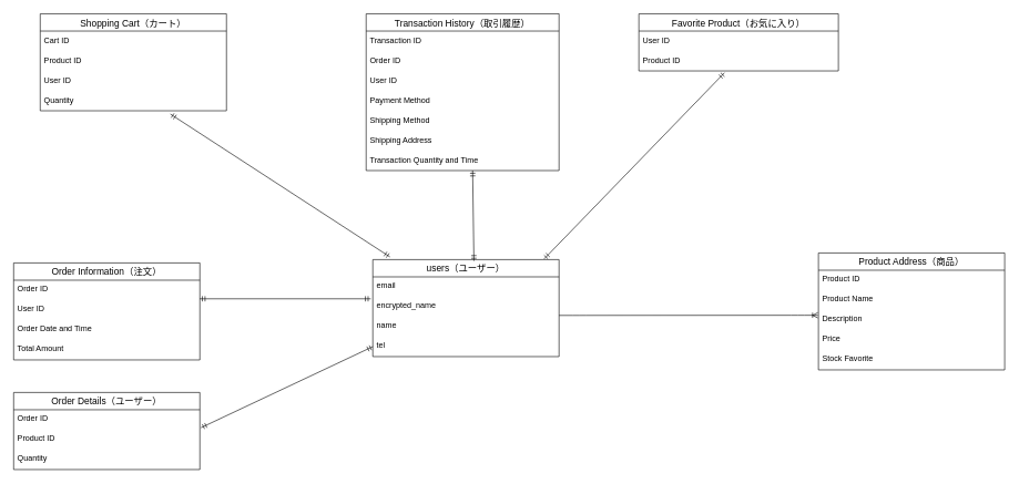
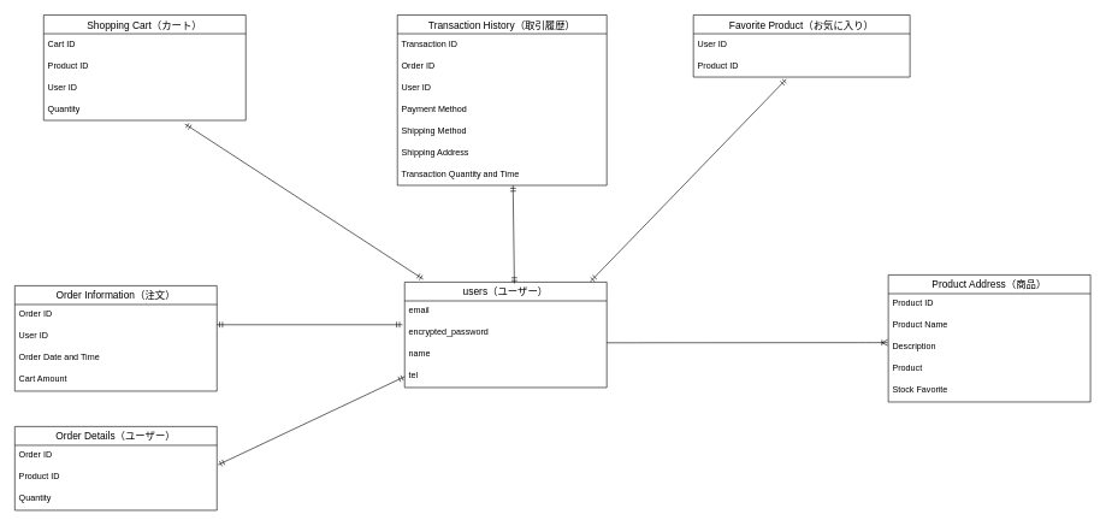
  <mxCell id="0" />
  <mxCell id="1" parent="0" />
  <mxCell id="2" value="" style="edgeStyle=none;html=1;" parent="1" edge="1"><mxGeometry relative="1" as="geometry"><mxPoint x="165" y="296" as="sourcePoint" /><mxPoint x="165" y="296" as="targetPoint" /></mxGeometry></mxCell>
  <mxCell id="3" value="users（ユーザー）" style="swimlane;fontStyle=0;childLayout=stackLayout;horizontal=1;startSize=26;horizontalStack=0;resizeParent=1;resizeParentMax=0;resizeLast=0;collapsible=1;marginBottom=0;align=center;fontSize=14;" parent="1" vertex="1"><mxGeometry x="560" y="390" width="280" height="146" as="geometry"><mxRectangle x="930" y="490" width="60" height="30" as="alternateBounds" /></mxGeometry></mxCell>
  <mxCell id="4" value="email" style="text;strokeColor=none;fillColor=none;spacingLeft=4;spacingRight=4;overflow=hidden;rotatable=0;points=[[0,0.5],[1,0.5]];portConstraint=eastwest;fontSize=12;" parent="3" vertex="1"><mxGeometry y="26" width="280" height="30" as="geometry" /></mxCell>
- <mxCell id="5" value="encrypted_name" style="text;strokeColor=none;fillColor=none;spacingLeft=4;spacingRight=4;overflow=hidden;rotatable=0;points=[[0,0.5],[1,0.5]];portConstraint=eastwest;fontSize=12;" parent="3" vertex="1"><mxGeometry y="56" width="280" height="30" as="geometry" /></mxCell>
+ <mxCell id="5" value="encrypted_password" style="text;strokeColor=none;fillColor=none;spacingLeft=4;spacingRight=4;overflow=hidden;rotatable=0;points=[[0,0.5],[1,0.5]];portConstraint=eastwest;fontSize=12;" parent="3" vertex="1"><mxGeometry y="56" width="280" height="30" as="geometry" /></mxCell>
  <mxCell id="6" value="name" style="text;strokeColor=none;fillColor=none;spacingLeft=4;spacingRight=4;overflow=hidden;rotatable=0;points=[[0,0.5],[1,0.5]];portConstraint=eastwest;fontSize=12;" parent="3" vertex="1"><mxGeometry y="86" width="280" height="30" as="geometry" /></mxCell>
  <mxCell id="7" value="tel" style="text;strokeColor=none;fillColor=none;spacingLeft=4;spacingRight=4;overflow=hidden;rotatable=0;points=[[0,0.5],[1,0.5]];portConstraint=eastwest;fontSize=12;" parent="3" vertex="1"><mxGeometry y="116" width="280" height="30" as="geometry" /></mxCell>
  <mxCell id="8" value="Product Address（商品）" style="swimlane;fontStyle=0;childLayout=stackLayout;horizontal=1;startSize=26;horizontalStack=0;resizeParent=1;resizeParentMax=0;resizeLast=0;collapsible=1;marginBottom=0;align=center;fontSize=14;" parent="1" vertex="1"><mxGeometry x="1230" y="380" width="280" height="176" as="geometry"><mxRectangle x="1160" y="490" width="220" height="30" as="alternateBounds" /></mxGeometry></mxCell>
  <mxCell id="9" value="Product ID" style="text;strokeColor=none;fillColor=none;spacingLeft=4;spacingRight=4;overflow=hidden;rotatable=0;points=[[0,0.5],[1,0.5]];portConstraint=eastwest;fontSize=12;" parent="8" vertex="1"><mxGeometry y="26" width="280" height="30" as="geometry" /></mxCell>
  <mxCell id="10" value="Product Name" style="text;strokeColor=none;fillColor=none;spacingLeft=4;spacingRight=4;overflow=hidden;rotatable=0;points=[[0,0.5],[1,0.5]];portConstraint=eastwest;fontSize=12;" parent="8" vertex="1"><mxGeometry y="56" width="280" height="30" as="geometry" /></mxCell>
  <mxCell id="11" value="Description" style="text;strokeColor=none;fillColor=none;spacingLeft=4;spacingRight=4;overflow=hidden;rotatable=0;points=[[0,0.5],[1,0.5]];portConstraint=eastwest;fontSize=12;" parent="8" vertex="1"><mxGeometry y="86" width="280" height="30" as="geometry" /></mxCell>
- <mxCell id="12" value="Price" style="text;strokeColor=none;fillColor=none;spacingLeft=4;spacingRight=4;overflow=hidden;rotatable=0;points=[[0,0.5],[1,0.5]];portConstraint=eastwest;fontSize=12;" parent="8" vertex="1"><mxGeometry y="116" width="280" height="30" as="geometry" /></mxCell>
+ <mxCell id="12" value="Product" style="text;strokeColor=none;fillColor=none;spacingLeft=4;spacingRight=4;overflow=hidden;rotatable=0;points=[[0,0.5],[1,0.5]];portConstraint=eastwest;fontSize=12;" parent="8" vertex="1"><mxGeometry y="116" width="280" height="30" as="geometry" /></mxCell>
  <mxCell id="13" value="Stock Favorite" style="text;strokeColor=none;fillColor=none;spacingLeft=4;spacingRight=4;overflow=hidden;rotatable=0;points=[[0,0.5],[1,0.5]];portConstraint=eastwest;fontSize=12;" parent="8" vertex="1"><mxGeometry y="146" width="280" height="30" as="geometry" /></mxCell>
  <mxCell id="14" value="Shopping Cart（カート）" style="swimlane;fontStyle=0;childLayout=stackLayout;horizontal=1;startSize=26;horizontalStack=0;resizeParent=1;resizeParentMax=0;resizeLast=0;collapsible=1;marginBottom=0;align=center;fontSize=14;" parent="1" vertex="1"><mxGeometry x="60" y="20" width="280" height="146" as="geometry" /></mxCell>
  <mxCell id="15" value="Cart ID" style="text;strokeColor=none;fillColor=none;spacingLeft=4;spacingRight=4;overflow=hidden;rotatable=0;points=[[0,0.5],[1,0.5]];portConstraint=eastwest;fontSize=12;" parent="14" vertex="1"><mxGeometry y="26" width="280" height="30" as="geometry" /></mxCell>
  <mxCell id="16" value="Product ID" style="text;strokeColor=none;fillColor=none;spacingLeft=4;spacingRight=4;overflow=hidden;rotatable=0;points=[[0,0.5],[1,0.5]];portConstraint=eastwest;fontSize=12;" parent="14" vertex="1"><mxGeometry y="56" width="280" height="30" as="geometry" /></mxCell>
  <mxCell id="17" value="User ID" style="text;strokeColor=none;fillColor=none;spacingLeft=4;spacingRight=4;overflow=hidden;rotatable=0;points=[[0,0.5],[1,0.5]];portConstraint=eastwest;fontSize=12;" parent="14" vertex="1"><mxGeometry y="86" width="280" height="30" as="geometry" /></mxCell>
  <mxCell id="18" value="Quantity" style="text;strokeColor=none;fillColor=none;spacingLeft=4;spacingRight=4;overflow=hidden;rotatable=0;points=[[0,0.5],[1,0.5]];portConstraint=eastwest;fontSize=12;" parent="14" vertex="1"><mxGeometry y="116" width="280" height="30" as="geometry" /></mxCell>
  <mxCell id="19" value="Order Information（注文）" style="swimlane;fontStyle=0;childLayout=stackLayout;horizontal=1;startSize=26;horizontalStack=0;resizeParent=1;resizeParentMax=0;resizeLast=0;collapsible=1;marginBottom=0;align=center;fontSize=14;" parent="1" vertex="1"><mxGeometry x="20" y="395" width="280" height="146" as="geometry" /></mxCell>
  <mxCell id="20" value="Order ID" style="text;strokeColor=none;fillColor=none;spacingLeft=4;spacingRight=4;overflow=hidden;rotatable=0;points=[[0,0.5],[1,0.5]];portConstraint=eastwest;fontSize=12;" parent="19" vertex="1"><mxGeometry y="26" width="280" height="30" as="geometry" /></mxCell>
  <mxCell id="21" value="User ID" style="text;strokeColor=none;fillColor=none;spacingLeft=4;spacingRight=4;overflow=hidden;rotatable=0;points=[[0,0.5],[1,0.5]];portConstraint=eastwest;fontSize=12;" parent="19" vertex="1"><mxGeometry y="56" width="280" height="30" as="geometry" /></mxCell>
  <mxCell id="22" value="Order Date and Time" style="text;strokeColor=none;fillColor=none;spacingLeft=4;spacingRight=4;overflow=hidden;rotatable=0;points=[[0,0.5],[1,0.5]];portConstraint=eastwest;fontSize=12;" parent="19" vertex="1"><mxGeometry y="86" width="280" height="30" as="geometry" /></mxCell>
- <mxCell id="23" value="Total Amount" style="text;strokeColor=none;fillColor=none;spacingLeft=4;spacingRight=4;overflow=hidden;rotatable=0;points=[[0,0.5],[1,0.5]];portConstraint=eastwest;fontSize=12;" parent="19" vertex="1"><mxGeometry y="116" width="280" height="30" as="geometry" /></mxCell>
+ <mxCell id="23" value="Cart Amount" style="text;strokeColor=none;fillColor=none;spacingLeft=4;spacingRight=4;overflow=hidden;rotatable=0;points=[[0,0.5],[1,0.5]];portConstraint=eastwest;fontSize=12;" parent="19" vertex="1"><mxGeometry y="116" width="280" height="30" as="geometry" /></mxCell>
  <mxCell id="24" value="Order Details（ユーザー）" style="swimlane;fontStyle=0;childLayout=stackLayout;horizontal=1;startSize=26;horizontalStack=0;resizeParent=1;resizeParentMax=0;resizeLast=0;collapsible=1;marginBottom=0;align=center;fontSize=14;" parent="1" vertex="1"><mxGeometry x="20" y="590" width="280" height="116" as="geometry" /></mxCell>
  <mxCell id="25" value="Order ID" style="text;strokeColor=none;fillColor=none;spacingLeft=4;spacingRight=4;overflow=hidden;rotatable=0;points=[[0,0.5],[1,0.5]];portConstraint=eastwest;fontSize=12;" parent="24" vertex="1"><mxGeometry y="26" width="280" height="30" as="geometry" /></mxCell>
  <mxCell id="26" value="Product ID" style="text;strokeColor=none;fillColor=none;spacingLeft=4;spacingRight=4;overflow=hidden;rotatable=0;points=[[0,0.5],[1,0.5]];portConstraint=eastwest;fontSize=12;" parent="24" vertex="1"><mxGeometry y="56" width="280" height="30" as="geometry" /></mxCell>
  <mxCell id="27" value="Quantity" style="text;strokeColor=none;fillColor=none;spacingLeft=4;spacingRight=4;overflow=hidden;rotatable=0;points=[[0,0.5],[1,0.5]];portConstraint=eastwest;fontSize=12;" parent="24" vertex="1"><mxGeometry y="86" width="280" height="30" as="geometry" /></mxCell>
  <mxCell id="28" value="Transaction History（取引履歴）" style="swimlane;fontStyle=0;childLayout=stackLayout;horizontal=1;startSize=26;horizontalStack=0;resizeParent=1;resizeParentMax=0;resizeLast=0;collapsible=1;marginBottom=0;align=center;fontSize=14;" parent="1" vertex="1"><mxGeometry x="550" y="20" width="290" height="236" as="geometry" /></mxCell>
  <mxCell id="29" value="Transaction ID" style="text;strokeColor=none;fillColor=none;spacingLeft=4;spacingRight=4;overflow=hidden;rotatable=0;points=[[0,0.5],[1,0.5]];portConstraint=eastwest;fontSize=12;" parent="28" vertex="1"><mxGeometry y="26" width="290" height="30" as="geometry" /></mxCell>
  <mxCell id="30" value="Order ID" style="text;strokeColor=none;fillColor=none;spacingLeft=4;spacingRight=4;overflow=hidden;rotatable=0;points=[[0,0.5],[1,0.5]];portConstraint=eastwest;fontSize=12;" parent="28" vertex="1"><mxGeometry y="56" width="290" height="30" as="geometry" /></mxCell>
  <mxCell id="31" value="User ID" style="text;strokeColor=none;fillColor=none;spacingLeft=4;spacingRight=4;overflow=hidden;rotatable=0;points=[[0,0.5],[1,0.5]];portConstraint=eastwest;fontSize=12;" parent="28" vertex="1"><mxGeometry y="86" width="290" height="30" as="geometry" /></mxCell>
  <mxCell id="32" value="Payment Method" style="text;strokeColor=none;fillColor=none;spacingLeft=4;spacingRight=4;overflow=hidden;rotatable=0;points=[[0,0.5],[1,0.5]];portConstraint=eastwest;fontSize=12;" parent="28" vertex="1"><mxGeometry y="116" width="290" height="30" as="geometry" /></mxCell>
  <mxCell id="33" value="Shipping Method" style="text;strokeColor=none;fillColor=none;spacingLeft=4;spacingRight=4;overflow=hidden;rotatable=0;points=[[0,0.5],[1,0.5]];portConstraint=eastwest;fontSize=12;" parent="28" vertex="1"><mxGeometry y="146" width="290" height="30" as="geometry" /></mxCell>
  <mxCell id="34" value="Shipping Address" style="text;strokeColor=none;fillColor=none;spacingLeft=4;spacingRight=4;overflow=hidden;rotatable=0;points=[[0,0.5],[1,0.5]];portConstraint=eastwest;fontSize=12;" parent="28" vertex="1"><mxGeometry y="176" width="290" height="30" as="geometry" /></mxCell>
  <mxCell id="35" value="Transaction Quantity and Time" style="text;strokeColor=none;fillColor=none;spacingLeft=4;spacingRight=4;overflow=hidden;rotatable=0;points=[[0,0.5],[1,0.5]];portConstraint=eastwest;fontSize=12;" parent="28" vertex="1"><mxGeometry y="206" width="290" height="30" as="geometry" /></mxCell>
  <mxCell id="36" value="Favorite Product（お気に入り）" style="swimlane;fontStyle=0;childLayout=stackLayout;horizontal=1;startSize=26;horizontalStack=0;resizeParent=1;resizeParentMax=0;resizeLast=0;collapsible=1;marginBottom=0;align=center;fontSize=14;" parent="1" vertex="1"><mxGeometry x="960" y="20" width="300" height="86" as="geometry" /></mxCell>
  <mxCell id="37" value="User ID" style="text;strokeColor=none;fillColor=none;spacingLeft=4;spacingRight=4;overflow=hidden;rotatable=0;points=[[0,0.5],[1,0.5]];portConstraint=eastwest;fontSize=12;" parent="36" vertex="1"><mxGeometry y="26" width="300" height="30" as="geometry" /></mxCell>
  <mxCell id="38" value="Product ID" style="text;strokeColor=none;fillColor=none;spacingLeft=4;spacingRight=4;overflow=hidden;rotatable=0;points=[[0,0.5],[1,0.5]];portConstraint=eastwest;fontSize=12;" parent="36" vertex="1"><mxGeometry y="56" width="300" height="30" as="geometry" /></mxCell>
  <mxCell id="39" value="" style="edgeStyle=entityRelationEdgeStyle;fontSize=12;html=1;endArrow=ERoneToMany;entryX=-0.003;entryY=0.26;entryDx=0;entryDy=0;entryPerimeter=0;" edge="1" parent="1" target="11"><mxGeometry width="100" height="100" relative="1" as="geometry"><mxPoint x="840" y="474" as="sourcePoint" /><mxPoint x="1000" y="330" as="targetPoint" /></mxGeometry></mxCell>
  <mxCell id="40" value="" style="fontSize=12;html=1;endArrow=ERmandOne;startArrow=ERmandOne;exitX=0.552;exitY=0.8;exitDx=0;exitDy=0;exitPerimeter=0;" edge="1" parent="1"><mxGeometry width="100" height="100" relative="1" as="geometry"><mxPoint x="710.08" y="256" as="sourcePoint" /><mxPoint x="712" y="392" as="targetPoint" /></mxGeometry></mxCell>
  <mxCell id="41" value="" style="fontSize=12;html=1;endArrow=ERmandOne;startArrow=ERmandOne;entryX=0.429;entryY=1.093;entryDx=0;entryDy=0;entryPerimeter=0;exitX=0.92;exitY=-0.007;exitDx=0;exitDy=0;exitPerimeter=0;" edge="1" parent="1" source="3" target="38"><mxGeometry width="100" height="100" relative="1" as="geometry"><mxPoint x="900" y="430" as="sourcePoint" /><mxPoint x="1000" y="330" as="targetPoint" /></mxGeometry></mxCell>
  <mxCell id="42" value="" style="fontSize=12;html=1;endArrow=ERmandOne;startArrow=ERmandOne;exitX=0.699;exitY=1.167;exitDx=0;exitDy=0;exitPerimeter=0;entryX=0.092;entryY=-0.028;entryDx=0;entryDy=0;entryPerimeter=0;" edge="1" parent="1" source="18" target="3"><mxGeometry width="100" height="100" relative="1" as="geometry"><mxPoint x="480" y="430" as="sourcePoint" /><mxPoint x="580" y="330" as="targetPoint" /></mxGeometry></mxCell>
  <mxCell id="43" value="" style="fontSize=12;html=1;endArrow=ERmandOne;startArrow=ERmandOne;exitX=0.999;exitY=-0.067;exitDx=0;exitDy=0;exitPerimeter=0;entryX=-0.011;entryY=1.1;entryDx=0;entryDy=0;entryPerimeter=0;" edge="1" parent="1" source="21" target="4"><mxGeometry width="100" height="100" relative="1" as="geometry"><mxPoint x="480" y="430" as="sourcePoint" /><mxPoint x="580" y="330" as="targetPoint" /></mxGeometry></mxCell>
  <mxCell id="44" value="" style="fontSize=12;html=1;endArrow=ERmandOne;startArrow=ERmandOne;exitX=1.006;exitY=-0.1;exitDx=0;exitDy=0;exitPerimeter=0;entryX=0;entryY=0.5;entryDx=0;entryDy=0;" edge="1" parent="1" source="26" target="7"><mxGeometry width="100" height="100" relative="1" as="geometry"><mxPoint x="470" y="640" as="sourcePoint" /><mxPoint x="570" y="540" as="targetPoint" /></mxGeometry></mxCell>
